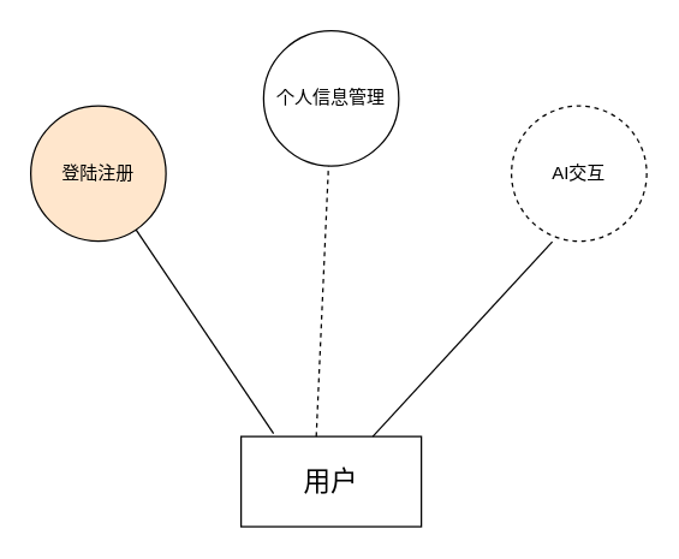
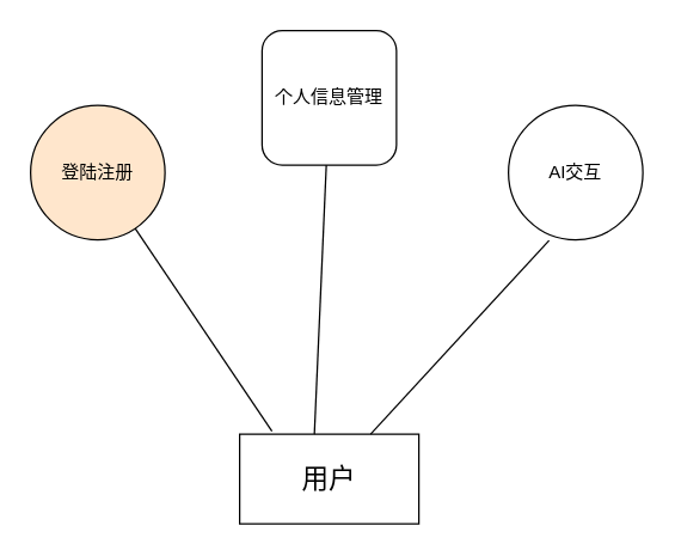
  <mxCell id="0" />
  <mxCell id="1" parent="0" />
  <mxCell id="2" value="&lt;font style=&quot;font-size: 18px;&quot;&gt;用户&lt;/font&gt;" style="rounded=0;whiteSpace=wrap;html=1;" vertex="1" parent="1"><mxGeometry x="160" y="290" width="120" height="60" as="geometry" /></mxCell>
  <mxCell id="3" value="登陆注册" style="ellipse;whiteSpace=wrap;html=1;aspect=fixed;fillColor=#ffe6cc;" vertex="1" parent="1"><mxGeometry x="20" y="70" width="90" height="90" as="geometry" /></mxCell>
- <mxCell id="4" value="个人信息管理" style="ellipse;whiteSpace=wrap;html=1;aspect=fixed;" vertex="1" parent="1"><mxGeometry x="175" y="20" width="90" height="90" as="geometry" /></mxCell>
- <mxCell id="5" value="AI交互" style="ellipse;whiteSpace=wrap;html=1;aspect=fixed;dashed=1;" vertex="1" parent="1"><mxGeometry x="340" y="70" width="90" height="90" as="geometry" /></mxCell>
+ <mxCell id="4" value="个人信息管理" style="whiteSpace=wrap;html=1;aspect=fixed;rounded=1;" vertex="1" parent="1"><mxGeometry x="175" y="20" width="90" height="90" as="geometry" /></mxCell>
+ <mxCell id="5" value="AI交互" style="ellipse;whiteSpace=wrap;html=1;aspect=fixed;" vertex="1" parent="1"><mxGeometry x="340" y="70" width="90" height="90" as="geometry" /></mxCell>
  <mxCell id="6" value="" style="endArrow=none;html=1;rounded=0;exitX=0.18;exitY=-0.033;exitDx=0;exitDy=0;exitPerimeter=0;" edge="1" parent="1" source="2" target="3"><mxGeometry width="50" height="50" relative="1" as="geometry"><mxPoint x="50" y="260" as="sourcePoint" /><mxPoint x="100" y="210" as="targetPoint" /></mxGeometry></mxCell>
- <mxCell id="7" value="" style="endArrow=none;html=1;rounded=0;exitX=0.417;exitY=0;exitDx=0;exitDy=0;exitPerimeter=0;dashed=1;" edge="1" parent="1" source="2" target="4"><mxGeometry width="50" height="50" relative="1" as="geometry"><mxPoint x="285" y="248" as="sourcePoint" /><mxPoint x="203" y="170" as="targetPoint" /></mxGeometry></mxCell>
+ <mxCell id="7" value="" style="endArrow=none;html=1;rounded=0;exitX=0.417;exitY=0;exitDx=0;exitDy=0;exitPerimeter=0;" edge="1" parent="1" source="2" target="4"><mxGeometry width="50" height="50" relative="1" as="geometry"><mxPoint x="285" y="248" as="sourcePoint" /><mxPoint x="203" y="170" as="targetPoint" /></mxGeometry></mxCell>
  <mxCell id="8" value="" style="endArrow=none;html=1;rounded=0;entryX=0.302;entryY=1.004;entryDx=0;entryDy=0;entryPerimeter=0;" edge="1" parent="1" source="2" target="5"><mxGeometry width="50" height="50" relative="1" as="geometry"><mxPoint x="337" y="320" as="sourcePoint" /><mxPoint x="330" y="200" as="targetPoint" /></mxGeometry></mxCell>
